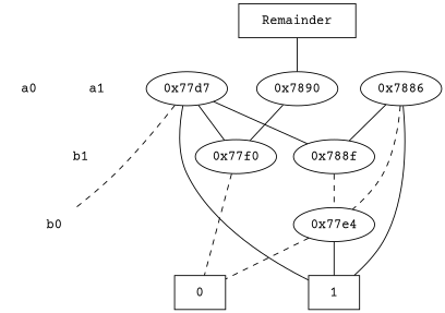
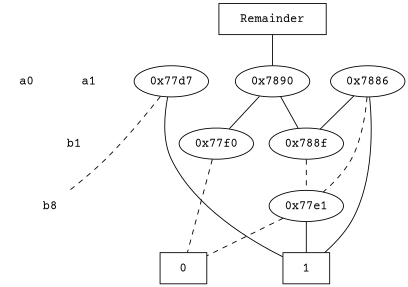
  digraph {
    fontname="Courier Prime"
    node [fontname="Courier Prime"]
    edge [dir=none fontname="Courier Prime"]
    "CONST NODES" [shape=plaintext style=invis]
    " a1 " [shape=plaintext]
    " b1 " [shape=plaintext]
    " a0 " [shape=plaintext]
-   " b0 " [shape=plaintext]
+   " b0 " [shape=plaintext label=b8]
    "  Remainder  " [shape=box]
    "0x7890"
    "0x788f"
    "0x77f0"
    "0x7886"
    "0x77d7"
-   "0x77e4"
+   "0x77e4" [label="0x77e1"]
    n13 [label=0 shape=box]
    n14 [label=1 shape=box]
    subgraph sub_1 {
      "CONST NODES"
      " a1 "
      " b1 "
      " a0 "
      " b0 "
    }
    subgraph sub_2 {
      rank=same
      "  Remainder  "
    }
    subgraph sub_3 {
      rank=same
      " a1 "
      "0x7890"
    }
    subgraph sub_4 {
      rank=same
      " b1 "
      "0x788f"
      "0x77f0"
    }
    subgraph sub_5 {
      rank=same
      " a0 "
      "0x7886"
      "0x77d7"
    }
    subgraph sub_6 {
      rank=same
      " b0 "
      "0x77e4"
    }
    subgraph sub_7 {
      rank=same
      "CONST NODES"
      subgraph sub_8 {
        rank=same
        n13
        n14
      }
    }
    " a1 " -> " b1 " [style=invis]
    " b1 " -> " a0 " [style=invis]
    " a0 " -> " b0 " [style=invis]
    " b0 " -> "CONST NODES" [style=invis]
    "  Remainder  " -> "0x7890" [style=solid]
-   "0x77d7" -> "0x788f"
+   "0x7890" -> "0x788f"
    "0x7890" -> "0x77f0" [style=solid]
    "0x788f" -> "0x7886"
    "0x788f" -> "0x77e4" [style=dashed]
-   "0x77f0" -> "0x77d7"
    "0x77f0" -> n13 [style=dashed]
    "0x7886" -> "0x77e4" [style=dashed]
    "0x7886" -> n14
    "0x77d7" -> " b0 " [style=dashed]
    "0x77d7" -> n14
    "0x77e4" -> n13 [style=dashed]
    "0x77e4" -> n14
  }
